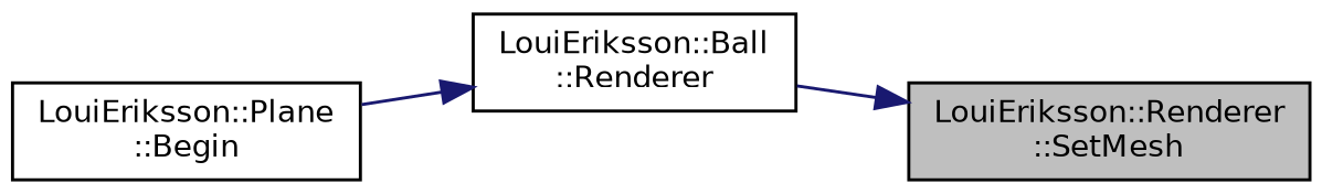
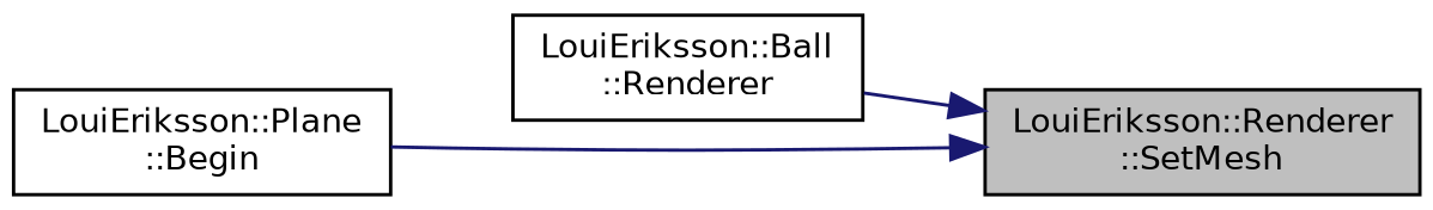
  digraph {
    rankdir=RL
    node [color=black fillcolor=white fontname=Helvetica fontsize=10 shape=record style=filled]
    edge [color=midnightblue dir=back fontname=Helvetica fontsize=10 labelfontname=Helvetica labelfontsize=10 style=solid]
    n1 [fillcolor=grey75 fontcolor=black height=0.2 label="LouiEriksson::Renderer\l::SetMesh" width=0.4]
    n2 [height=0.2 label="LouiEriksson::Ball\l::Renderer" width=0.4]
    n3 [height=0.2 label="LouiEriksson::Plane\l::Begin" width=0.4]
    n1 -> n2
-   n2 -> n3
+   n1 -> n3
  }
